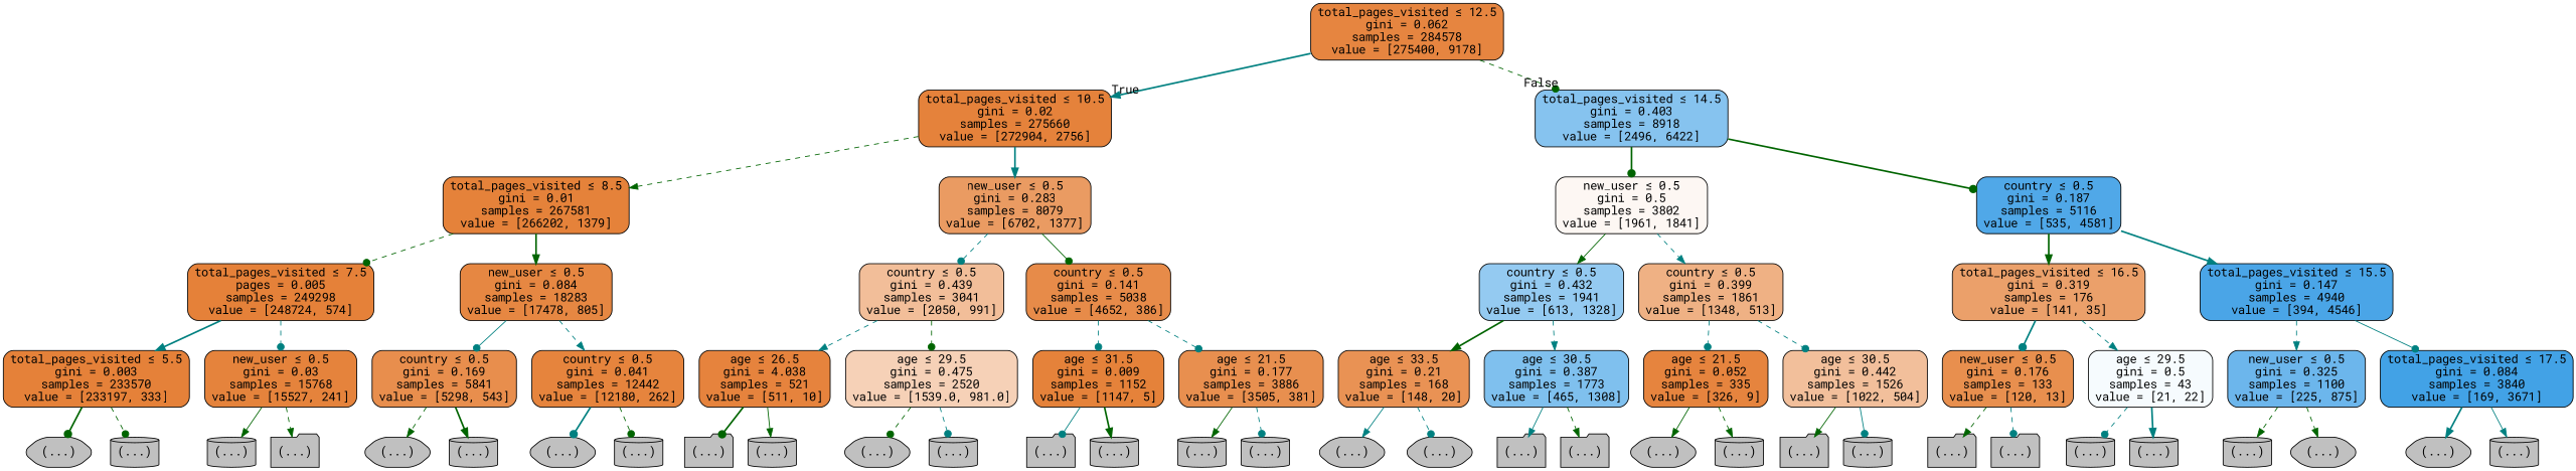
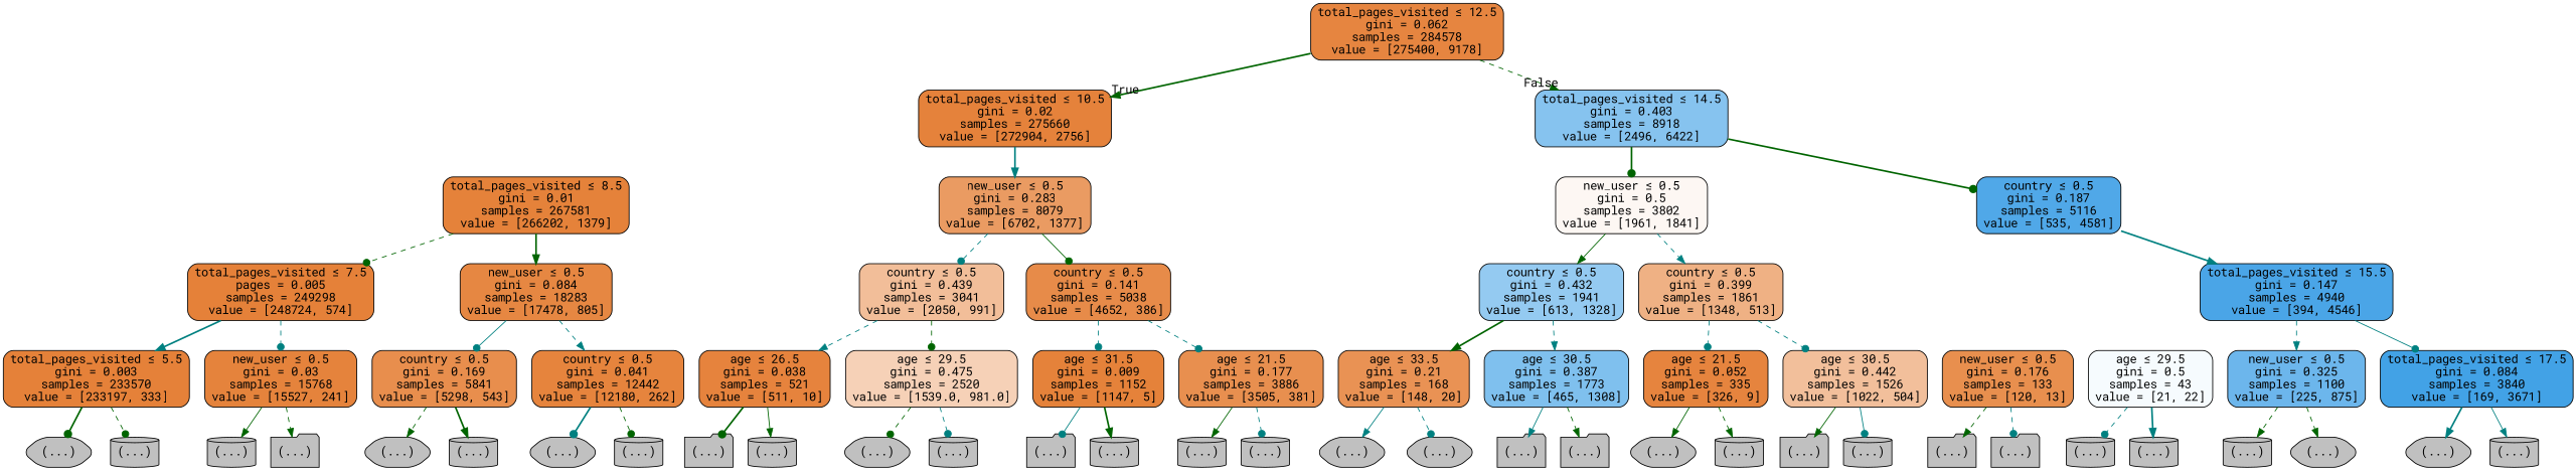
  digraph {
    fontname="Roboto Mono"
    node [color=black fillcolor="#C0C0C0" fontname="Roboto Mono" shape=box style="filled, rounded"]
    edge [arrowhead=normal color=teal fontname="Roboto Mono" style=dashed]
    n1 [fillcolor="#e68540" label=<total_pages_visited &le; 12.5<br/>gini = 0.062<br/>samples = 284578<br/>value = [275400, 9178]>]
    n2 [fillcolor="#e5823b" label=<total_pages_visited &le; 10.5<br/>gini = 0.02<br/>samples = 275660<br/>value = [272904, 2756]>]
    n3 [fillcolor="#86c3ef" label=<total_pages_visited &le; 14.5<br/>gini = 0.403<br/>samples = 8918<br/>value = [2496, 6422]>]
    n4 [fillcolor="#e5823a" label=<total_pages_visited &le; 8.5<br/>gini = 0.01<br/>samples = 267581<br/>value = [266202, 1379]>]
    n5 [fillcolor="#ea9b62" label=<new_user &le; 0.5<br/>gini = 0.283<br/>samples = 8079<br/>value = [6702, 1377]>]
    n6 [fillcolor="#fdf7f3" label=<new_user &le; 0.5<br/>gini = 0.5<br/>samples = 3802<br/>value = [1961, 1841]>]
    n7 [fillcolor="#50a8e8" label=<country &le; 0.5<br/>gini = 0.187<br/>samples = 5116<br/>value = [535, 4581]>]
    n8 [fillcolor="#e58139" label=<total_pages_visited &le; 7.5<br/>pages = 0.005<br/>samples = 249298<br/>value = [248724, 574]>]
    n9 [fillcolor="#e68742" label=<new_user &le; 0.5<br/>gini = 0.084<br/>samples = 18283<br/>value = [17478, 805]>]
    n10 [fillcolor="#f2be99" label=<country &le; 0.5<br/>gini = 0.439<br/>samples = 3041<br/>value = [2050, 991]>]
    n11 [fillcolor="#e78b49" label=<country &le; 0.5<br/>gini = 0.141<br/>samples = 5038<br/>value = [4652, 386]>]
    n12 [fillcolor="#e58139" label=<total_pages_visited &le; 5.5<br/>gini = 0.003<br/>samples = 233570<br/>value = [233197, 333]>]
    n13 [fillcolor="#e5833c" label=<new_user &le; 0.5<br/>gini = 0.03<br/>samples = 15768<br/>value = [15527, 241]>]
    n14 [fillcolor="#e88e4d" label=<country &le; 0.5<br/>gini = 0.169<br/>samples = 5841<br/>value = [5298, 543]>]
    n15 [fillcolor="#e6843d" label=<country &le; 0.5<br/>gini = 0.041<br/>samples = 12442<br/>value = [12180, 262]>]
    n16 [label="(...)" shape=hexagon]
    n17 [label="(...)" shape=cylinder]
    n18 [label="(...)" shape=cylinder]
    n19 [label="(...)" shape=folder]
    n20 [label="(...)" shape=hexagon]
    n21 [label="(...)" shape=cylinder]
    n22 [label="(...)" shape=hexagon]
    n23 [label="(...)" shape=cylinder]
-   n24 [fillcolor="#e6833d" label=<age &le; 26.5<br/>gini = 4.038<br/>samples = 521<br/>value = [511, 10]>]
+   n24 [fillcolor="#e6833d" label=<age &le; 26.5<br/>gini = 0.038<br/>samples = 521<br/>value = [511, 10]>]
    n25 [fillcolor="#f6d1b7" label=<age &le; 29.5<br/>gini = 0.475<br/>samples = 2520<br/>value = [1539.0, 981.0]>]
    n26 [fillcolor="#e5823a" label=<age &le; 31.5<br/>gini = 0.009<br/>samples = 1152<br/>value = [1147, 5]>]
    n27 [fillcolor="#e88f4f" label=<age &le; 21.5<br/>gini = 0.177<br/>samples = 3886<br/>value = [3505, 381]>]
    n28 [label="(...)" shape=folder]
    n29 [label="(...)" shape=cylinder]
    n30 [label="(...)" shape=hexagon]
    n31 [label="(...)" shape=cylinder]
    n32 [label="(...)" shape=folder]
    n33 [label="(...)" shape=cylinder]
    n34 [label="(...)" shape=cylinder]
    n35 [label="(...)" shape=cylinder]
    n36 [fillcolor="#94caf1" label=<country &le; 0.5<br/>gini = 0.432<br/>samples = 1941<br/>value = [613, 1328]>]
    n37 [fillcolor="#efb184" label=<country &le; 0.5<br/>gini = 0.399<br/>samples = 1861<br/>value = [1348, 513]>]
-   n38 [fillcolor="#eba06a" label=<total_pages_visited &le; 16.5<br/>gini = 0.319<br/>samples = 176<br/>value = [141, 35]>]
    n39 [fillcolor="#4aa5e7" label=<total_pages_visited &le; 15.5<br/>gini = 0.147<br/>samples = 4940<br/>value = [394, 4546]>]
    n40 [fillcolor="#e99254" label=<age &le; 33.5<br/>gini = 0.21<br/>samples = 168<br/>value = [148, 20]>]
    n41 [fillcolor="#7fc0ee" label=<age &le; 30.5<br/>gini = 0.387<br/>samples = 1773<br/>value = [465, 1308]>]
    n42 [fillcolor="#e6843e" label=<age &le; 21.5<br/>gini = 0.052<br/>samples = 335<br/>value = [326, 9]>]
    n43 [fillcolor="#f2bf9b" label=<age &le; 30.5<br/>gini = 0.442<br/>samples = 1526<br/>value = [1022, 504]>]
    n44 [label="(...)" shape=hexagon]
    n45 [label="(...)" shape=hexagon]
    n46 [label="(...)" shape=folder]
    n47 [label="(...)" shape=folder]
    n48 [label="(...)" shape=hexagon]
    n49 [label="(...)" shape=cylinder]
    n50 [label="(...)" shape=folder]
    n51 [label="(...)" shape=cylinder]
    n52 [fillcolor="#e88f4e" label=<new_user &le; 0.5<br/>gini = 0.176<br/>samples = 133<br/>value = [120, 13]>]
    n53 [fillcolor="#f6fbfe" label=<age &le; 29.5<br/>gini = 0.5<br/>samples = 43<br/>value = [21, 22]>]
    n54 [fillcolor="#6cb6ec" label=<new_user &le; 0.5<br/>gini = 0.325<br/>samples = 1100<br/>value = [225, 875]>]
    n55 [fillcolor="#42a2e6" label=<total_pages_visited &le; 17.5<br/>gini = 0.084<br/>samples = 3840<br/>value = [169, 3671]>]
    n56 [label="(...)" shape=folder]
    n57 [label="(...)" shape=folder]
    n58 [label="(...)" shape=cylinder]
    n59 [label="(...)" shape=cylinder]
    n60 [label="(...)" shape=cylinder]
    n61 [label="(...)" shape=hexagon]
    n62 [label="(...)" shape=hexagon]
    n63 [label="(...)" shape=cylinder]
-   n1 -> n2 [headlabel=True labelangle=45 labeldistance=2.5 style=bold]
-   n1 -> n3 [arrowhead=dot color=darkgreen headlabel=False labelangle=-45 labeldistance=2.5]
-   n2 -> n4 [color=darkgreen]
+   n1 -> n2 [color=darkgreen headlabel=True labelangle=45 labeldistance=2.5 style=bold]
+   n1 -> n3 [color=darkgreen headlabel=False labelangle=-45 labeldistance=2.5]
    n2 -> n5 [style=bold]
    n3 -> n6 [arrowhead=dot color=darkgreen style=bold]
    n3 -> n7 [arrowhead=dot color=darkgreen style=bold]
    n4 -> n8 [arrowhead=dot color=darkgreen]
    n4 -> n9 [color=darkgreen style=bold]
    n5 -> n10 [arrowhead=dot]
    n5 -> n11 [arrowhead=dot color=darkgreen style=solid]
    n6 -> n36 [color=darkgreen style=solid]
    n6 -> n37
-   n7 -> n38 [color=darkgreen style=bold]
    n7 -> n39 [style=bold]
    n8 -> n12 [style=bold]
    n8 -> n13 [arrowhead=dot]
    n9 -> n14 [arrowhead=dot style=solid]
    n9 -> n15
    n10 -> n24
    n10 -> n25 [arrowhead=dot color=darkgreen]
    n11 -> n26 [arrowhead=dot]
    n11 -> n27 [arrowhead=dot]
    n12 -> n16 [arrowhead=dot color=darkgreen style=bold]
    n12 -> n17 [arrowhead=dot color=darkgreen]
    n13 -> n18 [color=darkgreen style=solid]
    n13 -> n19 [color=darkgreen]
    n14 -> n20 [color=darkgreen]
    n14 -> n21 [color=darkgreen style=bold]
    n15 -> n22 [arrowhead=dot style=bold]
    n15 -> n23 [arrowhead=dot color=darkgreen]
    n24 -> n28 [arrowhead=dot color=darkgreen style=bold]
    n24 -> n29 [color=darkgreen style=solid]
    n25 -> n30 [arrowhead=dot color=darkgreen]
    n25 -> n31 [arrowhead=dot]
    n26 -> n32 [arrowhead=dot style=solid]
    n26 -> n33 [color=darkgreen style=bold]
    n27 -> n34 [color=darkgreen style=solid]
    n27 -> n35 [arrowhead=dot]
    n36 -> n40 [color=darkgreen style=bold]
    n36 -> n41
    n37 -> n42 [arrowhead=dot]
    n37 -> n43 [arrowhead=dot]
-   n38 -> n52 [arrowhead=dot style=bold]
-   n38 -> n53
    n39 -> n54
    n39 -> n55 [arrowhead=dot style=solid]
    n40 -> n44 [style=solid]
    n40 -> n45 [arrowhead=dot]
    n41 -> n46 [style=solid]
    n41 -> n47 [color=darkgreen]
    n42 -> n48 [color=darkgreen style=solid]
    n42 -> n49 [color=darkgreen]
    n43 -> n50 [color=darkgreen style=solid]
    n43 -> n51 [arrowhead=dot style=solid]
    n52 -> n56 [color=darkgreen]
    n52 -> n57 [arrowhead=dot]
    n53 -> n58 [arrowhead=dot]
    n53 -> n59 [style=bold]
    n54 -> n60 [color=darkgreen]
    n54 -> n61 [color=darkgreen]
    n55 -> n62 [style=bold]
    n55 -> n63 [style=solid]
  }
